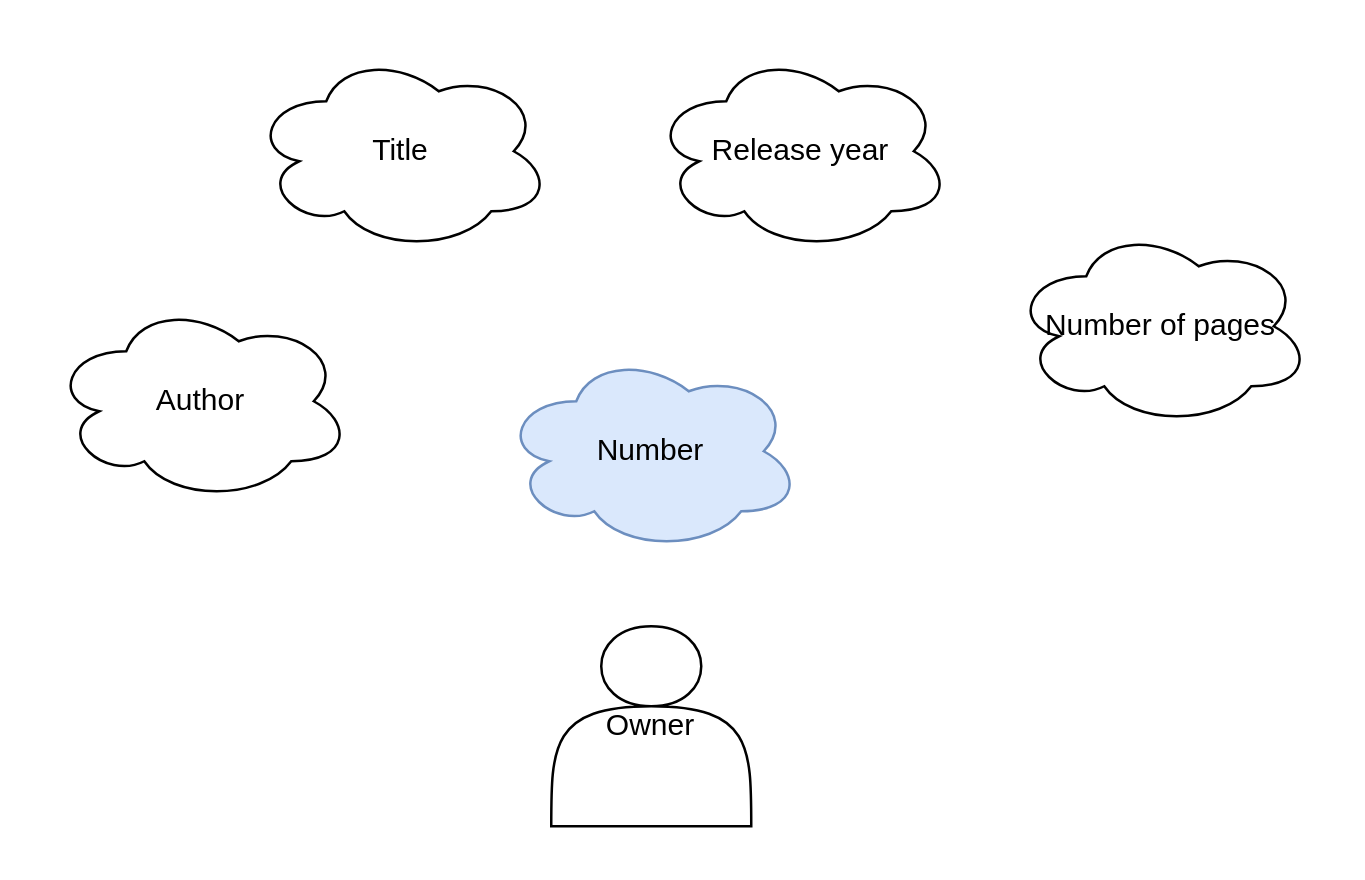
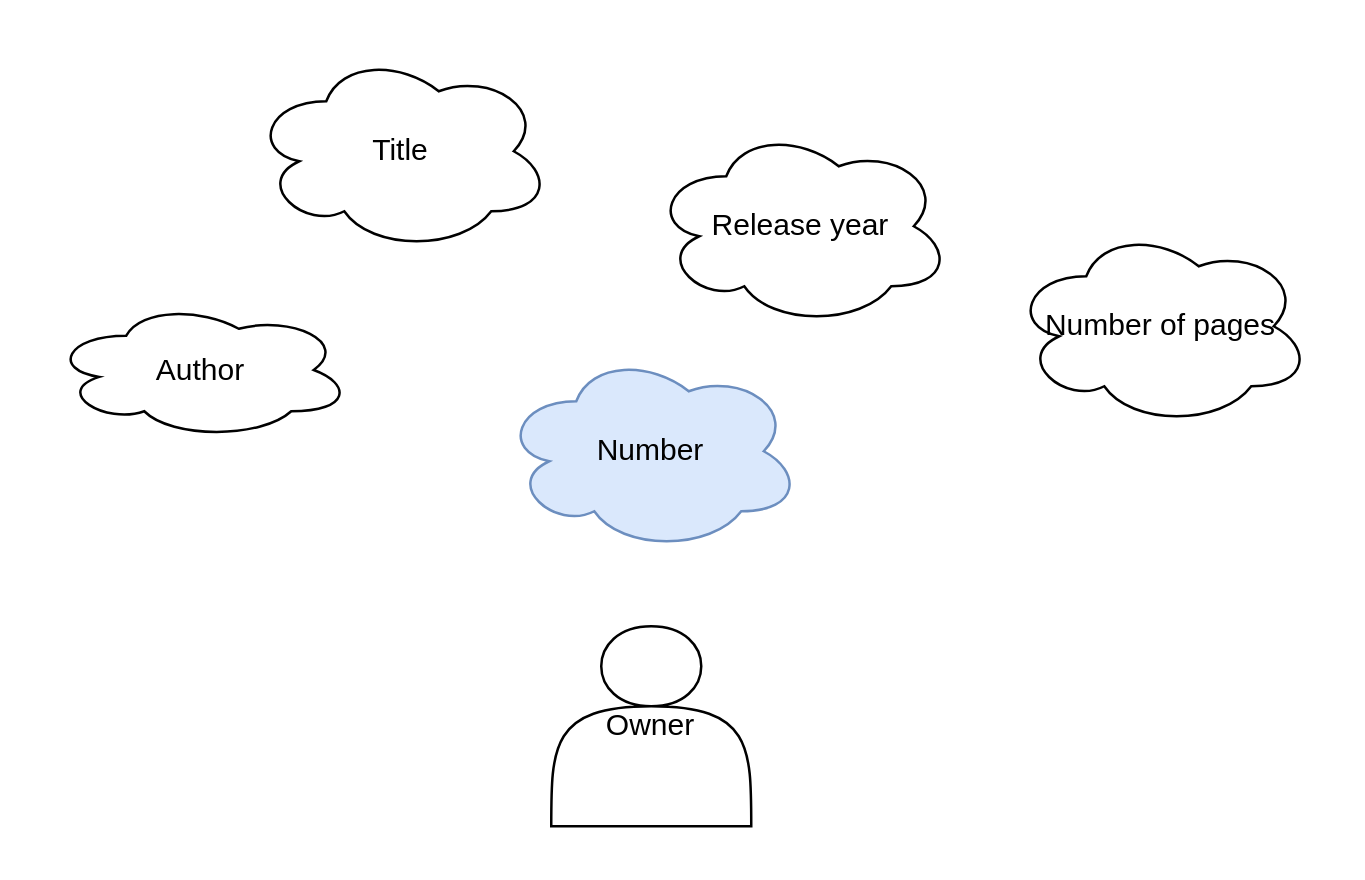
  <mxCell id="0" />
  <mxCell id="1" parent="0" />
  <mxCell id="2" value="Owner" style="shape=actor;whiteSpace=wrap;html=1;fillColor=default;strokeColor=default;fontColor=default;" parent="1" vertex="1"><mxGeometry x="220" y="250" width="80" height="80" as="geometry" /></mxCell>
  <mxCell id="3" value="Number" style="ellipse;shape=cloud;whiteSpace=wrap;html=1;strokeColor=#6c8ebf;fillColor=#dae8fc;fontColor=default;" parent="1" vertex="1"><mxGeometry x="200" y="140" width="120" height="80" as="geometry" /></mxCell>
- <mxCell id="4" value="Author" style="ellipse;shape=cloud;whiteSpace=wrap;html=1;fontColor=default;strokeColor=default;fillColor=default;" parent="1" vertex="1"><mxGeometry x="20" y="120" width="120" height="80" as="geometry" /></mxCell>
+ <mxCell id="4" value="Author" style="ellipse;shape=cloud;whiteSpace=wrap;html=1;fontColor=default;strokeColor=default;fillColor=default;" parent="1" vertex="1"><mxGeometry x="20" y="120" width="120" height="55" as="geometry" /></mxCell>
  <mxCell id="5" value="Title" style="ellipse;shape=cloud;whiteSpace=wrap;html=1;fontColor=default;strokeColor=default;fillColor=default;" parent="1" vertex="1"><mxGeometry x="100" y="20" width="120" height="80" as="geometry" /></mxCell>
- <mxCell id="6" value="Release year" style="ellipse;shape=cloud;whiteSpace=wrap;html=1;fontColor=default;strokeColor=default;fillColor=default;" parent="1" vertex="1"><mxGeometry x="260" y="20" width="120" height="80" as="geometry" /></mxCell>
+ <mxCell id="6" value="Release year" style="ellipse;shape=cloud;whiteSpace=wrap;html=1;fontColor=default;strokeColor=default;fillColor=default;" parent="1" vertex="1"><mxGeometry x="260" y="50" width="120" height="80" as="geometry" /></mxCell>
  <mxCell id="7" value="Number of pages" style="ellipse;shape=cloud;whiteSpace=wrap;html=1;fontColor=default;strokeColor=default;fillColor=default;" parent="1" vertex="1"><mxGeometry x="404" y="90" width="120" height="80" as="geometry" /></mxCell>
